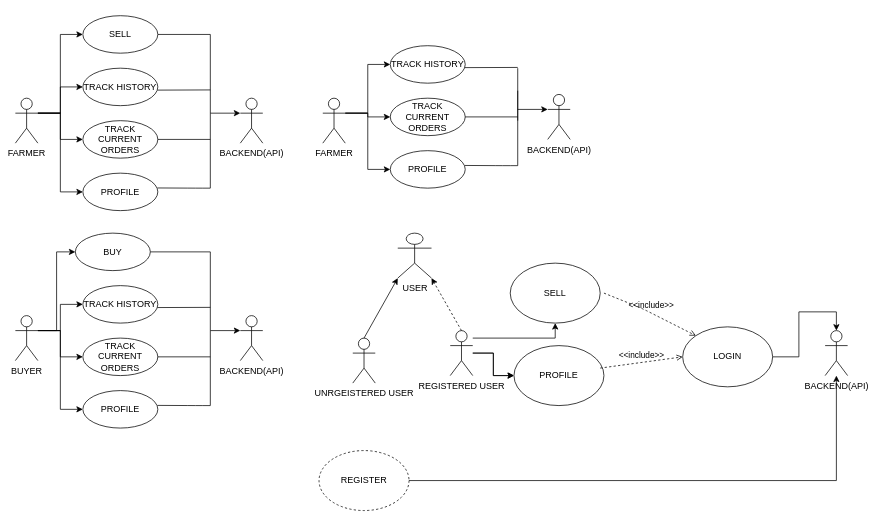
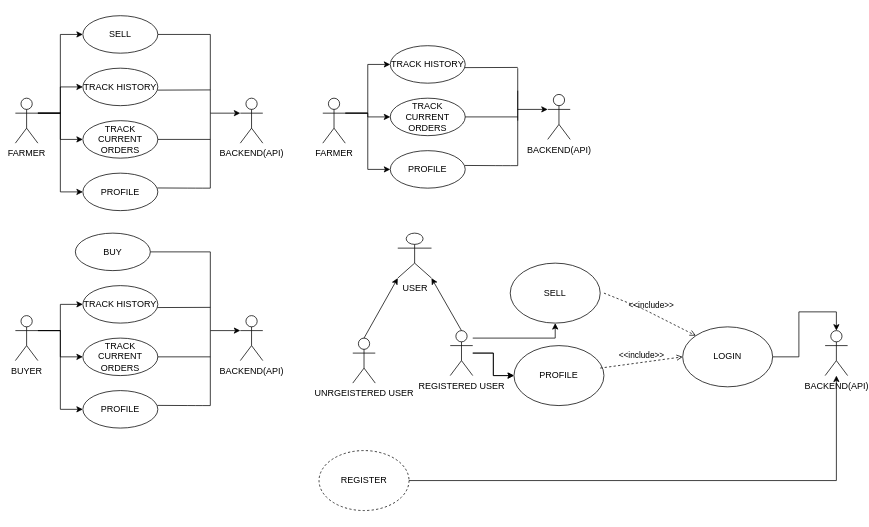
  <mxCell id="0" />
  <mxCell id="1" parent="0" />
  <mxCell id="2" style="edgeStyle=orthogonalEdgeStyle;rounded=0;orthogonalLoop=1;jettySize=auto;html=1;entryX=0;entryY=0.5;entryDx=0;entryDy=0;exitX=1;exitY=0.333;exitDx=0;exitDy=0;exitPerimeter=0;" edge="1" parent="1" source="6" target="8"><mxGeometry relative="1" as="geometry" /></mxCell>
  <mxCell id="3" style="edgeStyle=orthogonalEdgeStyle;rounded=0;orthogonalLoop=1;jettySize=auto;html=1;exitX=1;exitY=0.333;exitDx=0;exitDy=0;exitPerimeter=0;entryX=0;entryY=0.5;entryDx=0;entryDy=0;" edge="1" parent="1" source="6" target="9"><mxGeometry relative="1" as="geometry" /></mxCell>
  <mxCell id="4" style="edgeStyle=orthogonalEdgeStyle;rounded=0;orthogonalLoop=1;jettySize=auto;html=1;exitX=1;exitY=0.333;exitDx=0;exitDy=0;exitPerimeter=0;entryX=0;entryY=0.5;entryDx=0;entryDy=0;" edge="1" parent="1" source="6" target="10"><mxGeometry relative="1" as="geometry" /></mxCell>
  <mxCell id="5" style="edgeStyle=orthogonalEdgeStyle;rounded=0;orthogonalLoop=1;jettySize=auto;html=1;exitX=1;exitY=0.333;exitDx=0;exitDy=0;exitPerimeter=0;entryX=0;entryY=0.5;entryDx=0;entryDy=0;" edge="1" parent="1" source="6" target="11"><mxGeometry relative="1" as="geometry" /></mxCell>
  <mxCell id="6" value="FARMER" style="shape=umlActor;verticalLabelPosition=bottom;verticalAlign=top;html=1;" vertex="1" parent="1"><mxGeometry x="20" y="130" width="30" height="60" as="geometry" /></mxCell>
  <mxCell id="7" style="edgeStyle=orthogonalEdgeStyle;rounded=0;orthogonalLoop=1;jettySize=auto;html=1;exitX=1;exitY=0.5;exitDx=0;exitDy=0;" edge="1" parent="1" source="8"><mxGeometry relative="1" as="geometry"><mxPoint x="320" y="150" as="targetPoint" /><Array as="points"><mxPoint x="280" y="45" /><mxPoint x="280" y="150" /></Array></mxGeometry></mxCell>
  <mxCell id="8" value="SELL" style="ellipse;whiteSpace=wrap;html=1;" vertex="1" parent="1"><mxGeometry x="110" y="20" width="100" height="50" as="geometry" /></mxCell>
  <mxCell id="9" value="TRACK HISTORY" style="ellipse;whiteSpace=wrap;html=1;" vertex="1" parent="1"><mxGeometry x="110" y="90" width="100" height="50" as="geometry" /></mxCell>
  <mxCell id="10" value="TRACK CURRENT ORDERS" style="ellipse;whiteSpace=wrap;html=1;" vertex="1" parent="1"><mxGeometry x="110" y="160" width="100" height="50" as="geometry" /></mxCell>
  <mxCell id="11" value="PROFILE" style="ellipse;whiteSpace=wrap;html=1;" vertex="1" parent="1"><mxGeometry x="110" y="230" width="100" height="50" as="geometry" /></mxCell>
  <mxCell id="12" value="BACKEND(API)" style="shape=umlActor;verticalLabelPosition=bottom;verticalAlign=top;html=1;" vertex="1" parent="1"><mxGeometry x="320" y="130" width="30" height="60" as="geometry" /></mxCell>
  <mxCell id="13" value="" style="endArrow=none;html=1;exitX=0.994;exitY=0.395;exitDx=0;exitDy=0;exitPerimeter=0;" edge="1" parent="1" source="11"><mxGeometry width="50" height="50" relative="1" as="geometry"><mxPoint x="290" y="250" as="sourcePoint" /><mxPoint x="280" y="250" as="targetPoint" /><Array as="points"><mxPoint x="260" y="250" /></Array></mxGeometry></mxCell>
  <mxCell id="14" value="" style="endArrow=none;html=1;" edge="1" parent="1"><mxGeometry width="50" height="50" relative="1" as="geometry"><mxPoint x="280" y="250" as="sourcePoint" /><mxPoint x="280" y="150" as="targetPoint" /></mxGeometry></mxCell>
  <mxCell id="15" value="" style="endArrow=none;html=1;exitX=0.995;exitY=0.585;exitDx=0;exitDy=0;exitPerimeter=0;" edge="1" parent="1" source="9"><mxGeometry width="50" height="50" relative="1" as="geometry"><mxPoint x="250" y="180" as="sourcePoint" /><mxPoint x="280" y="119" as="targetPoint" /></mxGeometry></mxCell>
  <mxCell id="16" value="" style="endArrow=none;html=1;exitX=1;exitY=0.5;exitDx=0;exitDy=0;" edge="1" parent="1" source="10"><mxGeometry width="50" height="50" relative="1" as="geometry"><mxPoint x="200" y="200" as="sourcePoint" /><mxPoint x="280" y="185" as="targetPoint" /></mxGeometry></mxCell>
- <mxCell id="17" style="edgeStyle=orthogonalEdgeStyle;rounded=0;orthogonalLoop=1;jettySize=auto;html=1;entryX=0;entryY=0.5;entryDx=0;entryDy=0;exitX=1;exitY=0.333;exitDx=0;exitDy=0;exitPerimeter=0;" edge="1" parent="1" source="21" target="23"><mxGeometry relative="1" as="geometry" /></mxCell>
  <mxCell id="18" style="edgeStyle=orthogonalEdgeStyle;rounded=0;orthogonalLoop=1;jettySize=auto;html=1;exitX=1;exitY=0.333;exitDx=0;exitDy=0;exitPerimeter=0;entryX=0;entryY=0.5;entryDx=0;entryDy=0;" edge="1" parent="1" source="21" target="24"><mxGeometry relative="1" as="geometry" /></mxCell>
  <mxCell id="19" style="edgeStyle=orthogonalEdgeStyle;rounded=0;orthogonalLoop=1;jettySize=auto;html=1;exitX=1;exitY=0.333;exitDx=0;exitDy=0;exitPerimeter=0;entryX=0;entryY=0.5;entryDx=0;entryDy=0;" edge="1" parent="1" source="21" target="25"><mxGeometry relative="1" as="geometry" /></mxCell>
  <mxCell id="20" style="edgeStyle=orthogonalEdgeStyle;rounded=0;orthogonalLoop=1;jettySize=auto;html=1;exitX=1;exitY=0.333;exitDx=0;exitDy=0;exitPerimeter=0;entryX=0;entryY=0.5;entryDx=0;entryDy=0;" edge="1" parent="1" source="21" target="26"><mxGeometry relative="1" as="geometry" /></mxCell>
  <mxCell id="21" value="BUYER" style="shape=umlActor;verticalLabelPosition=bottom;verticalAlign=top;html=1;" vertex="1" parent="1"><mxGeometry x="20" y="420" width="30" height="60" as="geometry" /></mxCell>
  <mxCell id="22" style="edgeStyle=orthogonalEdgeStyle;rounded=0;orthogonalLoop=1;jettySize=auto;html=1;exitX=1;exitY=0.5;exitDx=0;exitDy=0;" edge="1" parent="1" source="23"><mxGeometry relative="1" as="geometry"><mxPoint x="320" y="440" as="targetPoint" /><Array as="points"><mxPoint x="280" y="335" /><mxPoint x="280" y="440" /></Array></mxGeometry></mxCell>
  <mxCell id="23" value="BUY" style="ellipse;whiteSpace=wrap;html=1;" vertex="1" parent="1"><mxGeometry x="100" y="310" width="100" height="50" as="geometry" /></mxCell>
  <mxCell id="24" value="TRACK HISTORY" style="ellipse;whiteSpace=wrap;html=1;" vertex="1" parent="1"><mxGeometry x="110" y="380" width="100" height="50" as="geometry" /></mxCell>
  <mxCell id="25" value="TRACK CURRENT ORDERS" style="ellipse;whiteSpace=wrap;html=1;" vertex="1" parent="1"><mxGeometry x="110" y="450" width="100" height="50" as="geometry" /></mxCell>
  <mxCell id="26" value="PROFILE" style="ellipse;whiteSpace=wrap;html=1;" vertex="1" parent="1"><mxGeometry x="110" y="520" width="100" height="50" as="geometry" /></mxCell>
  <mxCell id="27" value="BACKEND(API)" style="shape=umlActor;verticalLabelPosition=bottom;verticalAlign=top;html=1;" vertex="1" parent="1"><mxGeometry x="320" y="420" width="30" height="60" as="geometry" /></mxCell>
  <mxCell id="28" value="" style="endArrow=none;html=1;exitX=0.994;exitY=0.395;exitDx=0;exitDy=0;exitPerimeter=0;" edge="1" parent="1" source="26"><mxGeometry width="50" height="50" relative="1" as="geometry"><mxPoint x="290" y="540" as="sourcePoint" /><mxPoint x="280" y="540" as="targetPoint" /><Array as="points"><mxPoint x="260" y="540" /></Array></mxGeometry></mxCell>
  <mxCell id="29" value="" style="endArrow=none;html=1;" edge="1" parent="1"><mxGeometry width="50" height="50" relative="1" as="geometry"><mxPoint x="280" y="540" as="sourcePoint" /><mxPoint x="280" y="440" as="targetPoint" /></mxGeometry></mxCell>
  <mxCell id="30" value="" style="endArrow=none;html=1;exitX=0.995;exitY=0.585;exitDx=0;exitDy=0;exitPerimeter=0;" edge="1" parent="1" source="24"><mxGeometry width="50" height="50" relative="1" as="geometry"><mxPoint x="250" y="470" as="sourcePoint" /><mxPoint x="280" y="409" as="targetPoint" /></mxGeometry></mxCell>
  <mxCell id="31" value="" style="endArrow=none;html=1;exitX=1;exitY=0.5;exitDx=0;exitDy=0;" edge="1" parent="1" source="25"><mxGeometry width="50" height="50" relative="1" as="geometry"><mxPoint x="200" y="490" as="sourcePoint" /><mxPoint x="280" y="475" as="targetPoint" /></mxGeometry></mxCell>
  <mxCell id="32" style="edgeStyle=orthogonalEdgeStyle;rounded=0;orthogonalLoop=1;jettySize=auto;html=1;exitX=1;exitY=0.333;exitDx=0;exitDy=0;exitPerimeter=0;entryX=0;entryY=0.5;entryDx=0;entryDy=0;" edge="1" parent="1" source="35" target="36"><mxGeometry relative="1" as="geometry" /></mxCell>
  <mxCell id="33" style="edgeStyle=orthogonalEdgeStyle;rounded=0;orthogonalLoop=1;jettySize=auto;html=1;exitX=1;exitY=0.333;exitDx=0;exitDy=0;exitPerimeter=0;entryX=0;entryY=0.5;entryDx=0;entryDy=0;" edge="1" parent="1" source="35" target="37"><mxGeometry relative="1" as="geometry" /></mxCell>
  <mxCell id="34" style="edgeStyle=orthogonalEdgeStyle;rounded=0;orthogonalLoop=1;jettySize=auto;html=1;exitX=1;exitY=0.333;exitDx=0;exitDy=0;exitPerimeter=0;entryX=0;entryY=0.5;entryDx=0;entryDy=0;" edge="1" parent="1" source="35" target="38"><mxGeometry relative="1" as="geometry" /></mxCell>
  <mxCell id="35" value="FARMER" style="shape=umlActor;verticalLabelPosition=bottom;verticalAlign=top;html=1;" vertex="1" parent="1"><mxGeometry x="430" y="130" width="30" height="60" as="geometry" /></mxCell>
  <mxCell id="36" value="TRACK HISTORY" style="ellipse;whiteSpace=wrap;html=1;" vertex="1" parent="1"><mxGeometry x="520" y="60" width="100" height="50" as="geometry" /></mxCell>
  <mxCell id="37" value="TRACK CURRENT ORDERS" style="ellipse;whiteSpace=wrap;html=1;" vertex="1" parent="1"><mxGeometry x="520" y="130" width="100" height="50" as="geometry" /></mxCell>
  <mxCell id="38" value="PROFILE" style="ellipse;whiteSpace=wrap;html=1;" vertex="1" parent="1"><mxGeometry x="520" y="200" width="100" height="50" as="geometry" /></mxCell>
  <mxCell id="39" value="BACKEND(API)" style="shape=umlActor;verticalLabelPosition=bottom;verticalAlign=top;html=1;" vertex="1" parent="1"><mxGeometry x="730" y="125" width="30" height="60" as="geometry" /></mxCell>
  <mxCell id="40" value="" style="endArrow=none;html=1;exitX=0.994;exitY=0.395;exitDx=0;exitDy=0;exitPerimeter=0;" edge="1" parent="1" source="38"><mxGeometry width="50" height="50" relative="1" as="geometry"><mxPoint x="700" y="220" as="sourcePoint" /><mxPoint x="690" y="220" as="targetPoint" /><Array as="points"><mxPoint x="670" y="220" /></Array></mxGeometry></mxCell>
  <mxCell id="41" value="" style="endArrow=none;html=1;" edge="1" parent="1"><mxGeometry width="50" height="50" relative="1" as="geometry"><mxPoint x="690" y="220" as="sourcePoint" /><mxPoint x="690" y="120" as="targetPoint" /></mxGeometry></mxCell>
  <mxCell id="42" value="" style="endArrow=none;html=1;exitX=0.995;exitY=0.585;exitDx=0;exitDy=0;exitPerimeter=0;" edge="1" parent="1" source="36"><mxGeometry width="50" height="50" relative="1" as="geometry"><mxPoint x="660" y="150" as="sourcePoint" /><mxPoint x="690" y="89" as="targetPoint" /></mxGeometry></mxCell>
  <mxCell id="43" value="" style="endArrow=none;html=1;exitX=1;exitY=0.5;exitDx=0;exitDy=0;" edge="1" parent="1" source="37"><mxGeometry width="50" height="50" relative="1" as="geometry"><mxPoint x="610" y="170" as="sourcePoint" /><mxPoint x="690" y="155" as="targetPoint" /></mxGeometry></mxCell>
  <mxCell id="44" value="" style="endArrow=none;html=1;" edge="1" parent="1"><mxGeometry width="50" height="50" relative="1" as="geometry"><mxPoint x="690" y="160" as="sourcePoint" /><mxPoint x="690" y="90" as="targetPoint" /></mxGeometry></mxCell>
  <mxCell id="45" value="" style="endArrow=classic;html=1;entryX=0;entryY=0.333;entryDx=0;entryDy=0;entryPerimeter=0;" edge="1" parent="1" target="39"><mxGeometry width="50" height="50" relative="1" as="geometry"><mxPoint x="690" y="145" as="sourcePoint" /><mxPoint x="490" y="160" as="targetPoint" /></mxGeometry></mxCell>
  <mxCell id="46" value="USER" style="shape=umlActor;verticalLabelPosition=bottom;verticalAlign=top;html=1;outlineConnect=0;" vertex="1" parent="1"><mxGeometry x="530" y="310" width="45" height="60" as="geometry" /></mxCell>
  <mxCell id="47" value="UNRGEISTERED USER" style="shape=umlActor;verticalLabelPosition=bottom;verticalAlign=top;html=1;outlineConnect=0;" vertex="1" parent="1"><mxGeometry x="470" y="450" width="30" height="60" as="geometry" /></mxCell>
  <mxCell id="48" value="" style="edgeStyle=orthogonalEdgeStyle;rounded=0;orthogonalLoop=1;jettySize=auto;html=1;" edge="1" parent="1" source="51" target="56"><mxGeometry relative="1" as="geometry"><Array as="points"><mxPoint x="740" y="450" /></Array></mxGeometry></mxCell>
  <mxCell id="49" value="" style="edgeStyle=orthogonalEdgeStyle;rounded=0;orthogonalLoop=1;jettySize=auto;html=1;" edge="1" parent="1" source="51" target="57"><mxGeometry relative="1" as="geometry" /></mxCell>
  <mxCell id="50" style="edgeStyle=orthogonalEdgeStyle;rounded=0;orthogonalLoop=1;jettySize=auto;html=1;" edge="1" parent="1" source="51" target="57"><mxGeometry relative="1" as="geometry" /></mxCell>
  <mxCell id="51" value="REGISTERED USER" style="shape=umlActor;verticalLabelPosition=bottom;verticalAlign=top;html=1;outlineConnect=0;" vertex="1" parent="1"><mxGeometry x="600" y="440" width="30" height="60" as="geometry" /></mxCell>
  <mxCell id="52" value="" style="endArrow=classic;html=1;exitX=0.5;exitY=0;exitDx=0;exitDy=0;exitPerimeter=0;entryX=0;entryY=1;entryDx=0;entryDy=0;entryPerimeter=0;" edge="1" parent="1" source="47" target="46"><mxGeometry width="50" height="50" relative="1" as="geometry"><mxPoint x="440" y="440" as="sourcePoint" /><mxPoint x="490" y="390" as="targetPoint" /></mxGeometry></mxCell>
- <mxCell id="53" value="" style="endArrow=classic;html=1;entryX=1;entryY=1;entryDx=0;entryDy=0;entryPerimeter=0;exitX=0.5;exitY=0;exitDx=0;exitDy=0;exitPerimeter=0;dashed=1;" edge="1" parent="1" source="51" target="46"><mxGeometry width="50" height="50" relative="1" as="geometry"><mxPoint x="440" y="440" as="sourcePoint" /><mxPoint x="490" y="390" as="targetPoint" /></mxGeometry></mxCell>
+ <mxCell id="53" value="" style="endArrow=classic;html=1;entryX=1;entryY=1;entryDx=0;entryDy=0;entryPerimeter=0;exitX=0.5;exitY=0;exitDx=0;exitDy=0;exitPerimeter=0;" edge="1" parent="1" source="51" target="46"><mxGeometry width="50" height="50" relative="1" as="geometry"><mxPoint x="440" y="440" as="sourcePoint" /><mxPoint x="490" y="390" as="targetPoint" /></mxGeometry></mxCell>
  <mxCell id="54" style="edgeStyle=orthogonalEdgeStyle;rounded=0;orthogonalLoop=1;jettySize=auto;html=1;" edge="1" parent="1" source="55" target="58"><mxGeometry relative="1" as="geometry" /></mxCell>
  <mxCell id="55" value="REGISTER" style="ellipse;whiteSpace=wrap;html=1;verticalAlign=middle;dashed=1;" vertex="1" parent="1"><mxGeometry x="425" y="600" width="120" height="80" as="geometry" /></mxCell>
  <mxCell id="56" value="SELL" style="ellipse;whiteSpace=wrap;html=1;verticalAlign=middle;" vertex="1" parent="1"><mxGeometry x="680" y="350" width="120" height="80" as="geometry" /></mxCell>
  <mxCell id="57" value="PROFILE" style="ellipse;whiteSpace=wrap;html=1;verticalAlign=middle;" vertex="1" parent="1"><mxGeometry x="685" y="460" width="120" height="80" as="geometry" /></mxCell>
  <mxCell id="58" value="BACKEND(API)" style="shape=umlActor;verticalLabelPosition=bottom;verticalAlign=top;html=1;" vertex="1" parent="1"><mxGeometry x="1100" y="440" width="30" height="60" as="geometry" /></mxCell>
  <mxCell id="59" value="&amp;lt;&amp;lt;include&amp;gt;&amp;gt;" style="edgeStyle=none;html=1;endArrow=open;verticalAlign=bottom;dashed=1;labelBackgroundColor=none;entryX=0;entryY=0.5;entryDx=0;entryDy=0;" edge="1" parent="1" target="62"><mxGeometry width="160" relative="1" as="geometry"><mxPoint x="800" y="490" as="sourcePoint" /><mxPoint x="930" y="570" as="targetPoint" /></mxGeometry></mxCell>
  <mxCell id="60" value="&amp;lt;&amp;lt;include&amp;gt;&amp;gt;" style="edgeStyle=none;html=1;endArrow=open;verticalAlign=bottom;dashed=1;labelBackgroundColor=none;entryX=0;entryY=0;entryDx=0;entryDy=0;" edge="1" parent="1" target="62"><mxGeometry width="160" relative="1" as="geometry"><mxPoint x="805" y="390" as="sourcePoint" /><mxPoint x="905" y="430" as="targetPoint" /><Array as="points"><mxPoint x="855" y="410" /></Array></mxGeometry></mxCell>
  <mxCell id="61" style="edgeStyle=orthogonalEdgeStyle;rounded=0;orthogonalLoop=1;jettySize=auto;html=1;entryX=0.5;entryY=0;entryDx=0;entryDy=0;entryPerimeter=0;" edge="1" parent="1" source="62" target="58"><mxGeometry relative="1" as="geometry" /></mxCell>
  <mxCell id="62" value="LOGIN" style="ellipse;whiteSpace=wrap;html=1;" vertex="1" parent="1"><mxGeometry x="910" y="435" width="120" height="80" as="geometry" /></mxCell>
